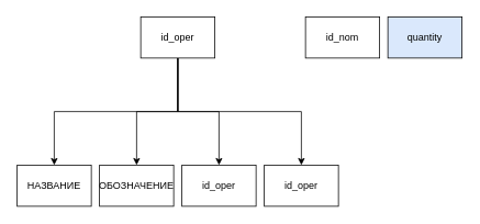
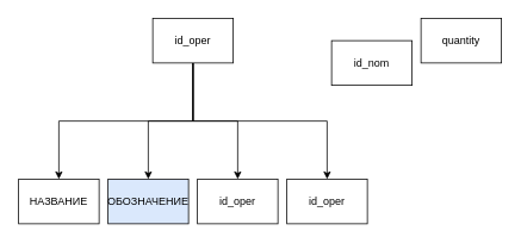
  <mxCell id="0" />
  <mxCell id="1" parent="0" />
  <mxCell id="2" style="edgeStyle=orthogonalEdgeStyle;rounded=0;orthogonalLoop=1;jettySize=auto;html=1;exitX=0.5;exitY=1;exitDx=0;exitDy=0;" edge="1" parent="1" source="6" target="9"><mxGeometry relative="1" as="geometry" /></mxCell>
  <mxCell id="3" style="edgeStyle=orthogonalEdgeStyle;rounded=0;orthogonalLoop=1;jettySize=auto;html=1;exitX=0.5;exitY=1;exitDx=0;exitDy=0;" edge="1" parent="1" source="6" target="10"><mxGeometry relative="1" as="geometry"><mxPoint x="215.238" y="130" as="targetPoint" /></mxGeometry></mxCell>
  <mxCell id="4" style="edgeStyle=orthogonalEdgeStyle;rounded=0;orthogonalLoop=1;jettySize=auto;html=1;exitX=0.5;exitY=1;exitDx=0;exitDy=0;" edge="1" parent="1" source="6" target="11"><mxGeometry relative="1" as="geometry" /></mxCell>
  <mxCell id="5" style="edgeStyle=orthogonalEdgeStyle;rounded=0;orthogonalLoop=1;jettySize=auto;html=1;exitX=0.5;exitY=1;exitDx=0;exitDy=0;" edge="1" parent="1" source="6" target="12"><mxGeometry relative="1" as="geometry" /></mxCell>
  <mxCell id="6" value="id_oper" style="rounded=0;whiteSpace=wrap;html=1;" vertex="1" parent="1"><mxGeometry x="170" y="20" width="90" height="50" as="geometry" /></mxCell>
- <mxCell id="7" value="id_nom" style="rounded=0;whiteSpace=wrap;html=1;" vertex="1" parent="1"><mxGeometry x="370" y="20" width="90" height="50" as="geometry" /></mxCell>
- <mxCell id="8" value="quantity" style="rounded=0;whiteSpace=wrap;html=1;fillColor=#dae8fc;" vertex="1" parent="1"><mxGeometry x="470" y="20" width="90" height="50" as="geometry" /></mxCell>
+ <mxCell id="7" value="id_nom" style="rounded=0;whiteSpace=wrap;html=1;" vertex="1" parent="1"><mxGeometry x="370" y="45" width="90" height="50" as="geometry" /></mxCell>
+ <mxCell id="8" value="quantity" style="rounded=0;whiteSpace=wrap;html=1;" vertex="1" parent="1"><mxGeometry x="470" y="20" width="90" height="50" as="geometry" /></mxCell>
  <mxCell id="9" value="НАЗВАНИЕ" style="rounded=0;whiteSpace=wrap;html=1;" vertex="1" parent="1"><mxGeometry x="20" y="200" width="90" height="50" as="geometry" /></mxCell>
- <mxCell id="10" value="ОБОЗНАЧЕНИЕ" style="rounded=0;whiteSpace=wrap;html=1;" vertex="1" parent="1"><mxGeometry x="120" y="200" width="90" height="50" as="geometry" /></mxCell>
+ <mxCell id="10" value="ОБОЗНАЧЕНИЕ" style="rounded=0;whiteSpace=wrap;html=1;fillColor=#dae8fc;" vertex="1" parent="1"><mxGeometry x="120" y="200" width="90" height="50" as="geometry" /></mxCell>
  <mxCell id="11" value="id_oper" style="rounded=0;whiteSpace=wrap;html=1;" vertex="1" parent="1"><mxGeometry x="220" y="200" width="90" height="50" as="geometry" /></mxCell>
  <mxCell id="12" value="id_oper" style="rounded=0;whiteSpace=wrap;html=1;" vertex="1" parent="1"><mxGeometry x="320" y="200" width="90" height="50" as="geometry" /></mxCell>
